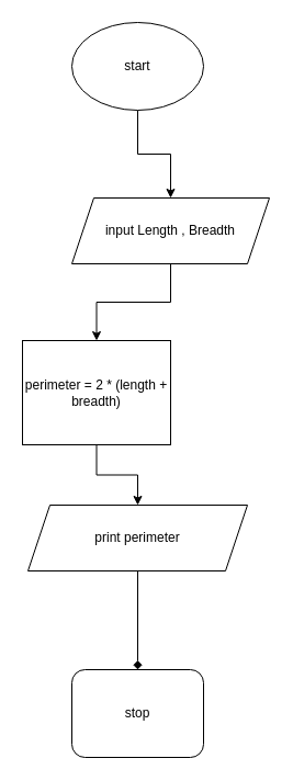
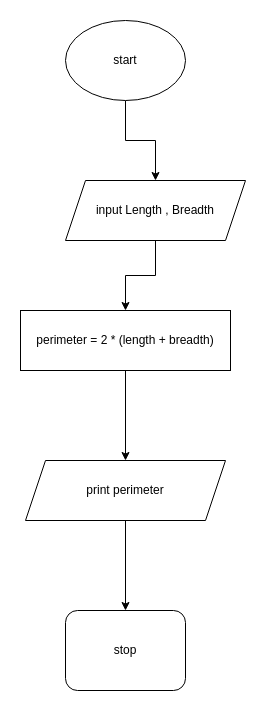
  <mxCell id="0" />
  <mxCell id="1" parent="0" />
  <mxCell id="2" style="edgeStyle=orthogonalEdgeStyle;rounded=0;orthogonalLoop=1;jettySize=auto;html=1;entryX=0.5;entryY=0;entryDx=0;entryDy=0;" edge="1" parent="1" source="3" target="5"><mxGeometry relative="1" as="geometry" /></mxCell>
  <mxCell id="3" value="start" style="ellipse;whiteSpace=wrap;html=1;" vertex="1" parent="1"><mxGeometry x="65" y="20" width="120" height="80" as="geometry" /></mxCell>
  <mxCell id="4" style="edgeStyle=orthogonalEdgeStyle;rounded=0;orthogonalLoop=1;jettySize=auto;html=1;entryX=0.5;entryY=0;entryDx=0;entryDy=0;" edge="1" parent="1" source="5" target="7"><mxGeometry relative="1" as="geometry" /></mxCell>
  <mxCell id="5" value="input Length , Breadth" style="shape=parallelogram;perimeter=parallelogramPerimeter;whiteSpace=wrap;html=1;fixedSize=1;" vertex="1" parent="1"><mxGeometry x="65" y="180" width="180" height="60" as="geometry" /></mxCell>
  <mxCell id="6" style="edgeStyle=orthogonalEdgeStyle;rounded=0;orthogonalLoop=1;jettySize=auto;html=1;exitX=0.5;exitY=1;exitDx=0;exitDy=0;" edge="1" parent="1" source="7" target="9"><mxGeometry relative="1" as="geometry" /></mxCell>
- <mxCell id="7" value="perimeter = 2 * (length + breadth)" style="rounded=0;whiteSpace=wrap;html=1;" vertex="1" parent="1"><mxGeometry x="20" y="310" width="135" height="95" as="geometry" /></mxCell>
- <mxCell id="8" style="edgeStyle=orthogonalEdgeStyle;rounded=0;orthogonalLoop=1;jettySize=auto;html=1;entryX=0.5;entryY=0;entryDx=0;entryDy=0;endArrow=diamond;" edge="1" parent="1" source="9" target="10"><mxGeometry relative="1" as="geometry" /></mxCell>
+ <mxCell id="7" value="perimeter = 2 * (length + breadth)" style="rounded=0;whiteSpace=wrap;html=1;" vertex="1" parent="1"><mxGeometry x="20" y="310" width="210" height="60" as="geometry" /></mxCell>
+ <mxCell id="8" style="edgeStyle=orthogonalEdgeStyle;rounded=0;orthogonalLoop=1;jettySize=auto;html=1;entryX=0.5;entryY=0;entryDx=0;entryDy=0;" edge="1" parent="1" source="9" target="10"><mxGeometry relative="1" as="geometry" /></mxCell>
  <mxCell id="9" value="print perimeter" style="shape=parallelogram;perimeter=parallelogramPerimeter;whiteSpace=wrap;html=1;fixedSize=1;" vertex="1" parent="1"><mxGeometry x="25" y="460" width="200" height="60" as="geometry" /></mxCell>
  <mxCell id="10" value="stop" style="whiteSpace=wrap;html=1;rounded=1;" vertex="1" parent="1"><mxGeometry x="65" y="610" width="120" height="80" as="geometry" /></mxCell>
